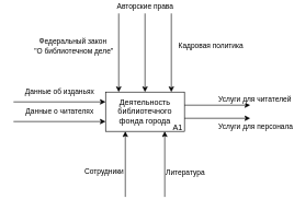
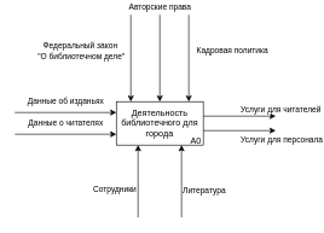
  <mxCell id="0" />
  <mxCell id="1" parent="0" />
- <mxCell id="2" value="Деятельность библиотечного фонда города" style="rounded=0;whiteSpace=wrap;html=1;" vertex="1" parent="1"><mxGeometry x="160" y="140" width="120" height="60" as="geometry" /></mxCell>
+ <mxCell id="2" value="Деятельность библиотечного для города" style="rounded=0;whiteSpace=wrap;html=1;" vertex="1" parent="1"><mxGeometry x="160" y="140" width="120" height="60" as="geometry" /></mxCell>
  <mxCell id="3" value="Федеральный закон&lt;br&gt;&amp;nbsp;&quot;О библиотечном деле&quot;" style="endArrow=classic;html=1;rounded=0;entryX=0.5;entryY=0;entryDx=0;entryDy=0;align=center;" edge="1" parent="1"><mxGeometry x="-0.167" y="-70" width="50" height="50" relative="1" as="geometry"><mxPoint x="180" y="20" as="sourcePoint" /><mxPoint x="180" y="140" as="targetPoint" /><mxPoint as="offset" /></mxGeometry></mxCell>
  <mxCell id="4" value="Данные об изданьях" style="endArrow=classic;html=1;rounded=0;entryX=0;entryY=0.25;entryDx=0;entryDy=0;" edge="1" parent="1" target="2"><mxGeometry y="15" width="50" height="50" relative="1" as="geometry"><mxPoint x="20" y="155" as="sourcePoint" /><mxPoint x="280" y="190" as="targetPoint" /><mxPoint as="offset" /></mxGeometry></mxCell>
  <mxCell id="5" value="Данные о читателях" style="endArrow=classic;html=1;rounded=0;entryX=0;entryY=0.75;entryDx=0;entryDy=0;" edge="1" parent="1" target="2"><mxGeometry y="15" width="50" height="50" relative="1" as="geometry"><mxPoint x="20" y="185" as="sourcePoint" /><mxPoint x="170" y="165" as="targetPoint" /><mxPoint as="offset" /></mxGeometry></mxCell>
  <mxCell id="6" value="Сотрудники" style="endArrow=classic;html=1;rounded=0;entryX=0.25;entryY=1;entryDx=0;entryDy=0;labelPosition=left;verticalLabelPosition=bottom;align=right;verticalAlign=top;" edge="1" parent="1" target="2"><mxGeometry x="0.037" y="1" width="50" height="50" relative="1" as="geometry"><mxPoint x="190" y="300" as="sourcePoint" /><mxPoint x="280" y="190" as="targetPoint" /><mxPoint as="offset" /></mxGeometry></mxCell>
  <mxCell id="7" value="Литература" style="endArrow=classic;html=1;rounded=0;entryX=0.75;entryY=1;entryDx=0;entryDy=0;labelPosition=right;verticalLabelPosition=bottom;align=left;verticalAlign=top;" edge="1" parent="1" target="2"><mxGeometry width="50" height="50" relative="1" as="geometry"><mxPoint x="250" y="300" as="sourcePoint" /><mxPoint x="280" y="190" as="targetPoint" /></mxGeometry></mxCell>
  <mxCell id="8" value="Авторские права" style="endArrow=classic;html=1;rounded=0;entryX=0.5;entryY=0;entryDx=0;entryDy=0;" edge="1" parent="1" target="2"><mxGeometry x="-1" y="-10" width="50" height="50" relative="1" as="geometry"><mxPoint x="220" y="20" as="sourcePoint" /><mxPoint x="280" y="140" as="targetPoint" /><mxPoint x="10" y="-10" as="offset" /></mxGeometry></mxCell>
  <mxCell id="9" value="Кадровая политика" style="endArrow=classic;html=1;rounded=0;entryX=0.5;entryY=0;entryDx=0;entryDy=0;align=center;" edge="1" parent="1"><mxGeometry x="-0.167" y="60" width="50" height="50" relative="1" as="geometry"><mxPoint x="260" y="20" as="sourcePoint" /><mxPoint x="260" y="140" as="targetPoint" /><mxPoint as="offset" /></mxGeometry></mxCell>
  <mxCell id="10" value="Услуги для читателей" style="endArrow=classic;html=1;rounded=0;labelPosition=right;verticalLabelPosition=top;align=left;verticalAlign=bottom;" edge="1" parent="1"><mxGeometry width="50" height="50" relative="1" as="geometry"><mxPoint x="280" y="160" as="sourcePoint" /><mxPoint x="380" y="160" as="targetPoint" /></mxGeometry></mxCell>
  <mxCell id="11" value="Услуги для персонала" style="endArrow=classic;html=1;rounded=0;labelPosition=right;verticalLabelPosition=bottom;align=left;verticalAlign=top;" edge="1" parent="1"><mxGeometry width="50" height="50" relative="1" as="geometry"><mxPoint x="280" y="180" as="sourcePoint" /><mxPoint x="380" y="180" as="targetPoint" /></mxGeometry></mxCell>
- <mxCell id="12" value="A1" style="text;html=1;strokeColor=none;fillColor=none;align=center;verticalAlign=middle;whiteSpace=wrap;rounded=0;" vertex="1" parent="1"><mxGeometry x="240" y="180" width="60" height="30" as="geometry" /></mxCell>
+ <mxCell id="12" value="A0" style="text;html=1;strokeColor=none;fillColor=none;align=center;verticalAlign=middle;whiteSpace=wrap;rounded=0;" vertex="1" parent="1"><mxGeometry x="240" y="180" width="60" height="30" as="geometry" /></mxCell>
